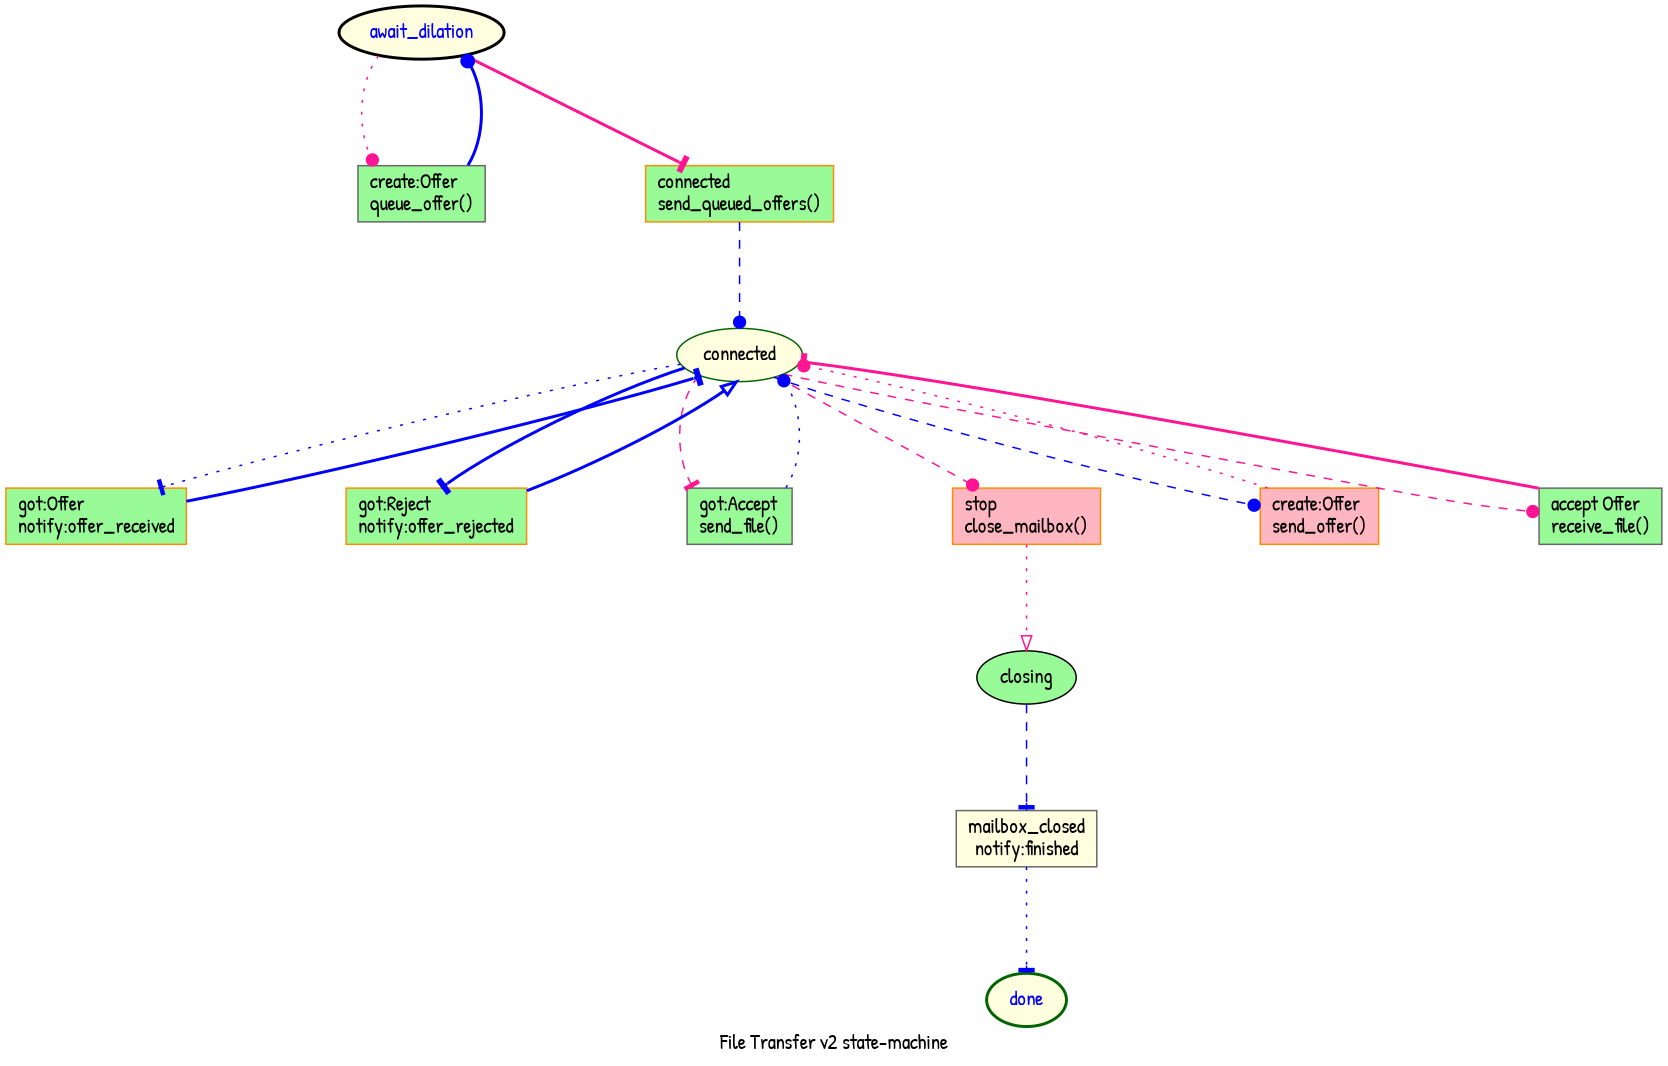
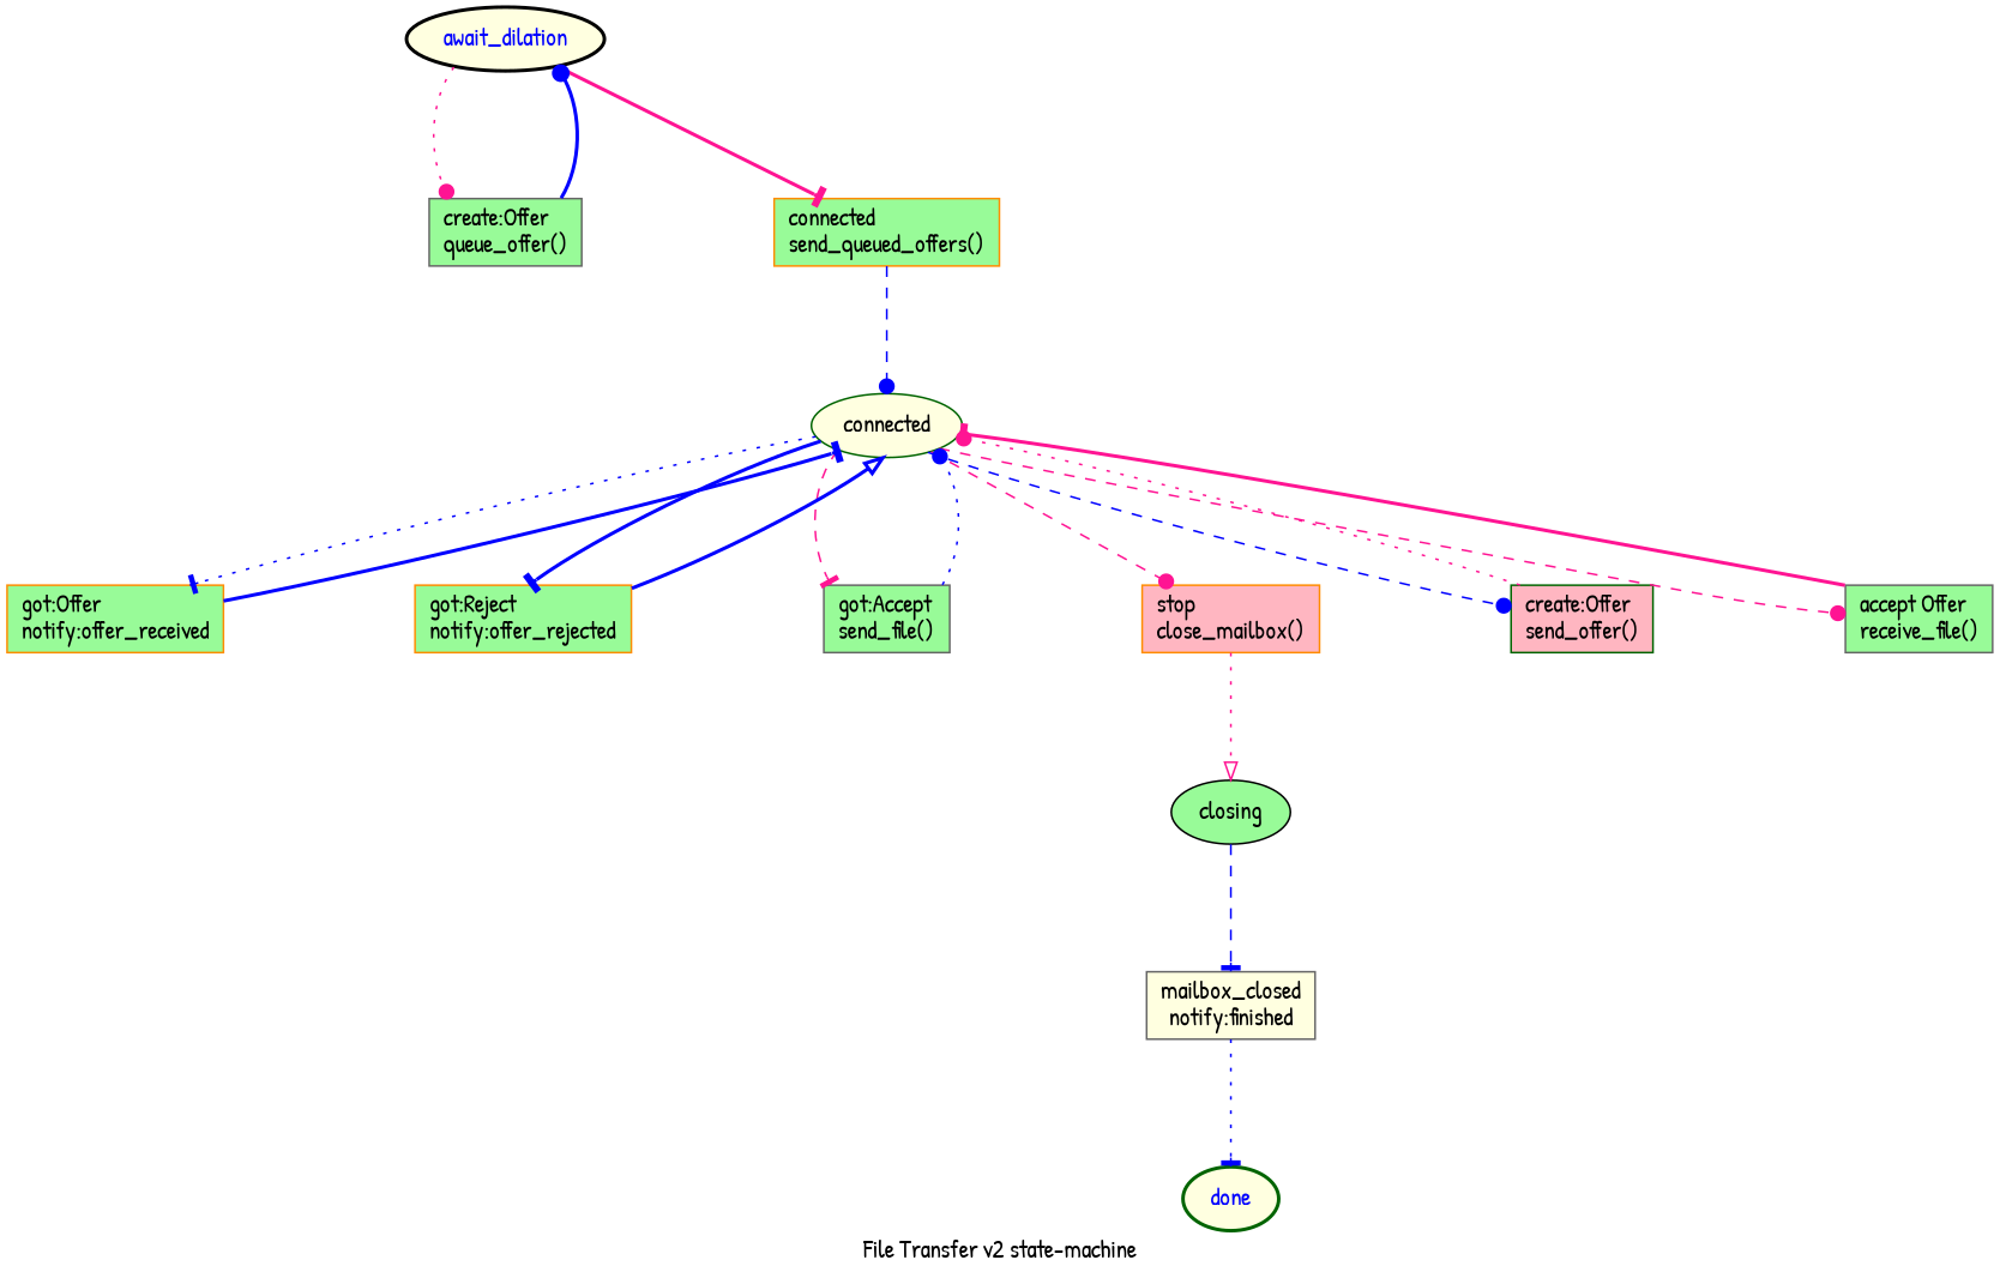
  digraph {
    fontname="Patrick Hand"
    label="File Transfer v2 state-machine"
    labelfontname="Source Code Pro"
    labelfontsize=40
    nodesep=1.5
    pack=true
    rankdir=TB
    ranksep="1.0 equally"
    node [color=darkorange fillcolor=palegreen fontname="Patrick Hand" style=filled shape=box]
    edge [arrowhead=dot color=blue fontname="Patrick Hand" labelfloat=true labelfontsize=16 style=dotted]
    await_dilation [color=black fillcolor=lightyellow fontcolor=blue style="bold,filled" shape=""]
    n2 [color=gray40 label="create:Offer\lqueue_offer()"]
    n3 [label="connected\lsend_queued_offers()"]
    connected [color=darkgreen fillcolor=lightyellow shape=""]
    n5 [label="got:Offer\lnotify:offer_received"]
    n6 [label="got:Reject\lnotify:offer_rejected"]
    n7 [color=gray40 label="got:Accept\lsend_file()"]
    n8 [fillcolor=lightpink label="stop\lclose_mailbox()"]
-   n9 [fillcolor=lightpink label="create:Offer\lsend_offer()"]
+   n9 [color=darkgreen fillcolor=lightpink label="create:Offer\lsend_offer()"]
    n10 [color=gray40 label="accept Offer\lreceive_file()"]
    closing [color=black shape=""]
    n12 [color=gray40 fillcolor=lightyellow label="mailbox_closed\lnotify:finished"]
    done [color=darkgreen fillcolor=lightyellow fontcolor=blue style="bold,filled" shape=""]
    await_dilation -> n2 [color=deeppink]
    await_dilation -> n3 [arrowhead=tee color=deeppink style=bold]
    n2 -> await_dilation [style=bold]
    n3 -> connected [style=dashed]
    connected -> n5 [arrowhead=tee]
    connected -> n6 [arrowhead=tee style=bold]
    connected -> n7 [arrowhead=tee color=deeppink style=dashed]
    connected -> n8 [color=deeppink style=dashed]
    connected -> n9 [style=dashed]
    connected -> n10 [color=deeppink style=dashed]
    n5 -> connected [arrowhead=tee style=bold]
    n6 -> connected [arrowhead=onormal style=bold]
    n7 -> connected
    n8 -> closing [arrowhead=onormal color=deeppink]
    n9 -> connected [color=deeppink]
    n10 -> connected [arrowhead=tee color=deeppink style=bold]
    closing -> n12 [arrowhead=tee style=dashed]
    n12 -> done [arrowhead=tee]
  }
